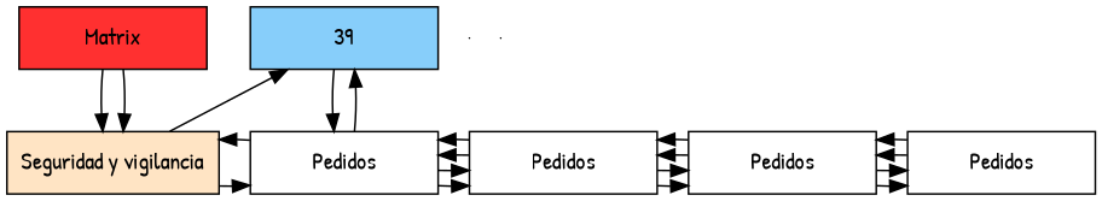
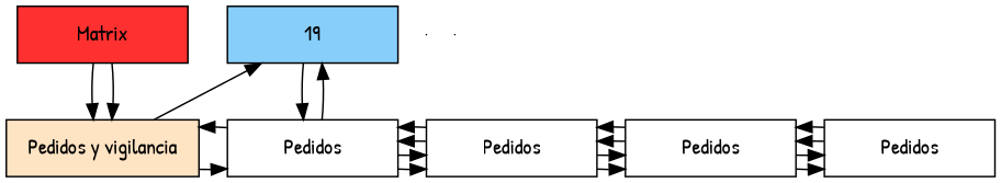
  digraph {
    fontname="Patrick Hand"
    node [fontname="Patrick Hand" group=2 shape=box]
    edge [fontname="Patrick Hand"]
    n1 [fillcolor=firebrick1 group=1 label=Matrix style=filled width=1.5]
-   n2 [fillcolor=lightskyblue label=39 style=filled width=1.5]
-   n3 [fillcolor=bisque1 group=1 label="Seguridad y vigilancia" style=filled width=1.5]
+   n2 [fillcolor=lightskyblue label=19 style=filled width=1.5]
+   n3 [fillcolor=bisque1 group=1 label="Pedidos y vigilancia" style=filled width=1.5]
    n4 [label=Pedidos width=1.5]
    n5 [label=Pedidos width=1.5]
    n6 [label=Pedidos width=1.5]
    n7 [label=Pedidos width=1.5]
    e0 [shape=point width=0 group=""]
    e1 [shape=point width=0 group=""]
    subgraph sub_1 {
      rank=same
      n1
      n2
    }
    subgraph sub_2 {
      rank=same
      n3
      n4
      n5
      n6
      n7
    }
    n1 -> n3
    n1 -> n3
    n2 -> n4
    n3 -> n2
    n3 -> n4
    n4 -> n2
    n4 -> n3
    n4 -> n5
    n4 -> n5
    n5 -> n4
    n5 -> n4
    n5 -> n6
    n5 -> n6
    n6 -> n5
    n6 -> n5
    n6 -> n7
    n6 -> n7
    n7 -> n6
    n7 -> n6
  }
